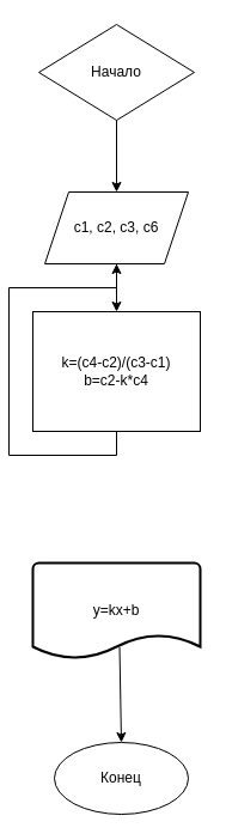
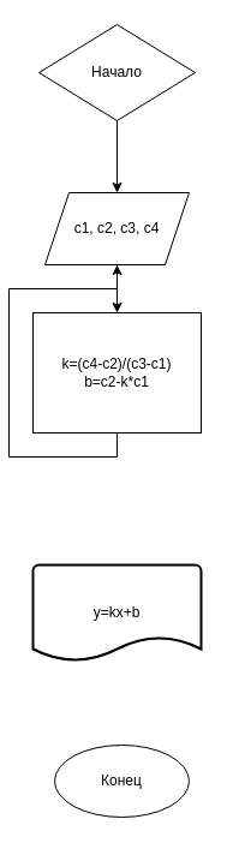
  <mxCell id="0" />
  <mxCell id="1" parent="0" />
  <mxCell id="2" value="Начало" style="rhombus;whiteSpace=wrap;html=1;" vertex="1" parent="1"><mxGeometry x="25" y="20" width="130" height="80" as="geometry" /></mxCell>
- <mxCell id="3" value="c1, c2, c3, c6" style="shape=parallelogram;perimeter=parallelogramPerimeter;whiteSpace=wrap;html=1;fixedSize=1;fontStyle=0" vertex="1" parent="1"><mxGeometry x="30" y="160" width="120" height="60" as="geometry" /></mxCell>
+ <mxCell id="3" value="c1, c2, c3, c4" style="shape=parallelogram;perimeter=parallelogramPerimeter;whiteSpace=wrap;html=1;fixedSize=1;fontStyle=0" vertex="1" parent="1"><mxGeometry x="30" y="160" width="120" height="60" as="geometry" /></mxCell>
  <mxCell id="4" value="" style="endArrow=classic;html=1;rounded=0;exitX=0.5;exitY=1;exitDx=0;exitDy=0;entryX=0.5;entryY=0;entryDx=0;entryDy=0;fontStyle=0" edge="1" parent="1" source="2" target="3"><mxGeometry width="50" height="50" relative="1" as="geometry"><mxPoint x="25" y="330" as="sourcePoint" /><mxPoint x="75" y="280" as="targetPoint" /></mxGeometry></mxCell>
  <mxCell id="5" value="" style="endArrow=classic;html=1;rounded=0;exitX=0.5;exitY=1;exitDx=0;exitDy=0;entryX=0.5;entryY=0;entryDx=0;entryDy=0;fontStyle=0" edge="1" parent="1" source="3"><mxGeometry width="50" height="50" relative="1" as="geometry"><mxPoint x="25" y="330" as="sourcePoint" /><mxPoint x="90" y="260" as="targetPoint" /></mxGeometry></mxCell>
  <mxCell id="6" style="edgeStyle=orthogonalEdgeStyle;rounded=0;orthogonalLoop=1;jettySize=auto;html=1;exitX=0.5;exitY=1;exitDx=0;exitDy=0;fontStyle=0;" edge="1" parent="1" source="7" target="3"><mxGeometry relative="1" as="geometry"><mxPoint x="255" y="470" as="targetPoint" /></mxGeometry></mxCell>
- <mxCell id="7" value="k=(c4-c2)/(c3-c1)&lt;br&gt;b=c2-k*c4" style="rounded=0;whiteSpace=wrap;html=1;fontStyle=0" vertex="1" parent="1"><mxGeometry x="20" y="260" width="140" height="100" as="geometry" /></mxCell>
+ <mxCell id="7" value="k=(c4-c2)/(c3-c1)&lt;br&gt;b=c2-k*c1" style="rounded=0;whiteSpace=wrap;html=1;fontStyle=0" vertex="1" parent="1"><mxGeometry x="20" y="260" width="140" height="100" as="geometry" /></mxCell>
  <mxCell id="8" value="y=kx+b" style="strokeWidth=2;html=1;shape=mxgraph.flowchart.document2;whiteSpace=wrap;size=0.25;fontStyle=0" vertex="1" parent="1"><mxGeometry x="20" y="470" width="140" height="80" as="geometry" /></mxCell>
  <mxCell id="9" value="Конец" style="ellipse;whiteSpace=wrap;html=1;fontStyle=0" vertex="1" parent="1"><mxGeometry x="38" y="620" width="112" height="60" as="geometry" /></mxCell>
- <mxCell id="10" value="" style="endArrow=classic;html=1;rounded=0;exitX=0.518;exitY=0.881;exitDx=0;exitDy=0;exitPerimeter=0;fontStyle=0;entryX=0.5;entryY=0;entryDx=0;entryDy=0;" edge="1" parent="1" source="8" target="9"><mxGeometry width="50" height="50" relative="1" as="geometry"><mxPoint x="-46.8" y="429.51" as="sourcePoint" /><mxPoint x="258" y="650" as="targetPoint" /></mxGeometry></mxCell>
